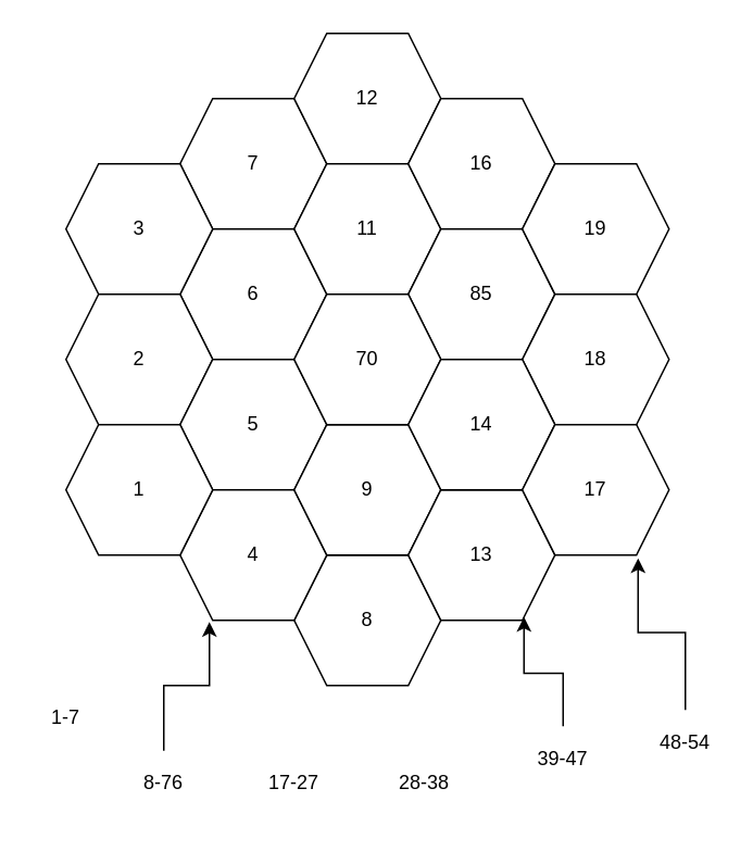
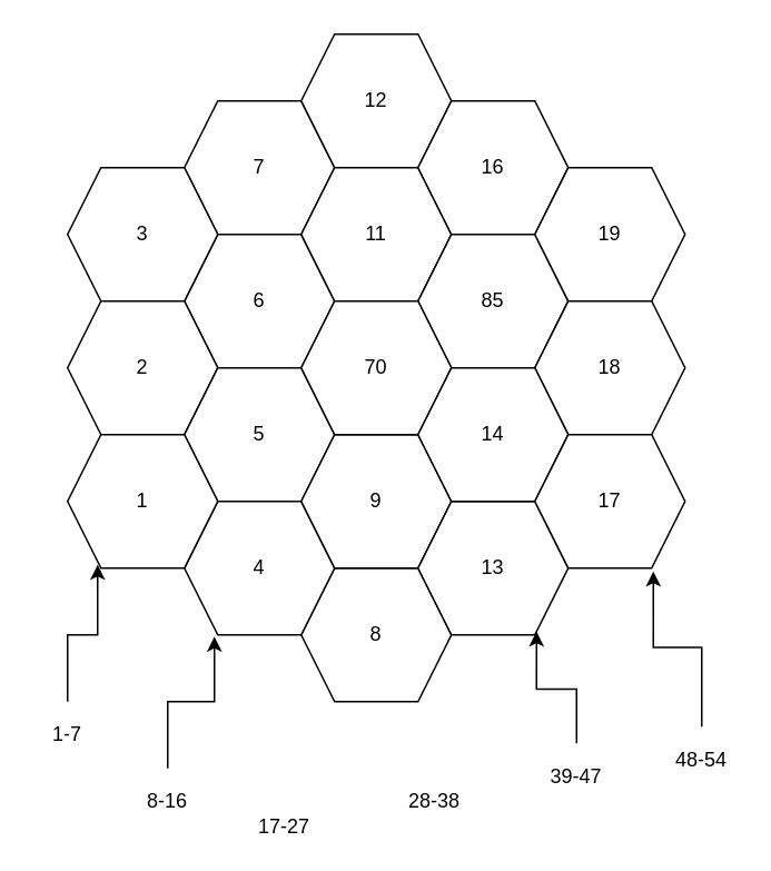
  <mxCell id="0" />
  <mxCell id="1" parent="0" />
  <mxCell id="2" value="7" style="shape=hexagon;perimeter=hexagonPerimeter2;whiteSpace=wrap;html=1;fixedSize=1;" vertex="1" parent="1"><mxGeometry x="110" y="60" width="90" height="80" as="geometry" /></mxCell>
  <mxCell id="3" value="12" style="shape=hexagon;perimeter=hexagonPerimeter2;whiteSpace=wrap;html=1;fixedSize=1;" vertex="1" parent="1"><mxGeometry x="180" y="20" width="90" height="80" as="geometry" /></mxCell>
  <mxCell id="4" value="8" style="shape=hexagon;perimeter=hexagonPerimeter2;whiteSpace=wrap;html=1;fixedSize=1;" vertex="1" parent="1"><mxGeometry x="180" y="340" width="90" height="80" as="geometry" /></mxCell>
  <mxCell id="5" value="6" style="shape=hexagon;perimeter=hexagonPerimeter2;whiteSpace=wrap;html=1;fixedSize=1;" vertex="1" parent="1"><mxGeometry x="110" y="140" width="90" height="80" as="geometry" /></mxCell>
  <mxCell id="6" value="3" style="shape=hexagon;perimeter=hexagonPerimeter2;whiteSpace=wrap;html=1;fixedSize=1;" vertex="1" parent="1"><mxGeometry x="40" y="100" width="90" height="80" as="geometry" /></mxCell>
  <mxCell id="7" value="11" style="shape=hexagon;perimeter=hexagonPerimeter2;whiteSpace=wrap;html=1;fixedSize=1;" vertex="1" parent="1"><mxGeometry x="180" y="100" width="90" height="80" as="geometry" /></mxCell>
  <mxCell id="8" value="16" style="shape=hexagon;perimeter=hexagonPerimeter2;whiteSpace=wrap;html=1;fixedSize=1;" vertex="1" parent="1"><mxGeometry x="250" y="60" width="90" height="80" as="geometry" /></mxCell>
  <mxCell id="9" value="2" style="shape=hexagon;perimeter=hexagonPerimeter2;whiteSpace=wrap;html=1;fixedSize=1;" vertex="1" parent="1"><mxGeometry x="40" y="180" width="90" height="80" as="geometry" /></mxCell>
  <mxCell id="10" value="5" style="shape=hexagon;perimeter=hexagonPerimeter2;whiteSpace=wrap;html=1;fixedSize=1;" vertex="1" parent="1"><mxGeometry x="110" y="220" width="90" height="80" as="geometry" /></mxCell>
  <mxCell id="11" value="4" style="shape=hexagon;perimeter=hexagonPerimeter2;whiteSpace=wrap;html=1;fixedSize=1;" vertex="1" parent="1"><mxGeometry x="110" y="300" width="90" height="80" as="geometry" /></mxCell>
  <mxCell id="12" value="85" style="shape=hexagon;perimeter=hexagonPerimeter2;whiteSpace=wrap;html=1;fixedSize=1;" vertex="1" parent="1"><mxGeometry x="250" y="140" width="90" height="80" as="geometry" /></mxCell>
  <mxCell id="13" value="19" style="shape=hexagon;perimeter=hexagonPerimeter2;whiteSpace=wrap;html=1;fixedSize=1;" vertex="1" parent="1"><mxGeometry x="320" y="100" width="90" height="80" as="geometry" /></mxCell>
  <mxCell id="14" value="1" style="shape=hexagon;perimeter=hexagonPerimeter2;whiteSpace=wrap;html=1;fixedSize=1;" vertex="1" parent="1"><mxGeometry x="40" y="260" width="90" height="80" as="geometry" /></mxCell>
  <mxCell id="15" value="9" style="shape=hexagon;perimeter=hexagonPerimeter2;whiteSpace=wrap;html=1;fixedSize=1;" vertex="1" parent="1"><mxGeometry x="180" y="260" width="90" height="80" as="geometry" /></mxCell>
  <mxCell id="16" value="70" style="shape=hexagon;perimeter=hexagonPerimeter2;whiteSpace=wrap;html=1;fixedSize=1;" vertex="1" parent="1"><mxGeometry x="180" y="180" width="90" height="80" as="geometry" /></mxCell>
  <mxCell id="17" value="18" style="shape=hexagon;perimeter=hexagonPerimeter2;whiteSpace=wrap;html=1;fixedSize=1;" vertex="1" parent="1"><mxGeometry x="320" y="180" width="90" height="80" as="geometry" /></mxCell>
  <mxCell id="18" value="13" style="shape=hexagon;perimeter=hexagonPerimeter2;whiteSpace=wrap;html=1;fixedSize=1;" vertex="1" parent="1"><mxGeometry x="250" y="300" width="90" height="80" as="geometry" /></mxCell>
  <mxCell id="19" value="14" style="shape=hexagon;perimeter=hexagonPerimeter2;whiteSpace=wrap;html=1;fixedSize=1;" vertex="1" parent="1"><mxGeometry x="250" y="220" width="90" height="80" as="geometry" /></mxCell>
  <mxCell id="20" value="17" style="shape=hexagon;perimeter=hexagonPerimeter2;whiteSpace=wrap;html=1;fixedSize=1;" vertex="1" parent="1"><mxGeometry x="320" y="260" width="90" height="80" as="geometry" /></mxCell>
+ <mxCell id="21" style="edgeStyle=orthogonalEdgeStyle;rounded=0;orthogonalLoop=1;jettySize=auto;html=1;entryX=0.2;entryY=0.975;entryDx=0;entryDy=0;entryPerimeter=0;" edge="1" parent="1" source="22" target="14"><mxGeometry relative="1" as="geometry" /></mxCell>
  <mxCell id="22" value="1-7" style="text;html=1;strokeColor=none;fillColor=none;align=center;verticalAlign=middle;whiteSpace=wrap;rounded=0;" vertex="1" parent="1"><mxGeometry x="20" y="420" width="40" height="40" as="geometry" /></mxCell>
  <mxCell id="23" style="edgeStyle=orthogonalEdgeStyle;rounded=0;orthogonalLoop=1;jettySize=auto;html=1;entryX=0.2;entryY=1.013;entryDx=0;entryDy=0;entryPerimeter=0;" edge="1" parent="1" source="24" target="11"><mxGeometry relative="1" as="geometry" /></mxCell>
- <mxCell id="24" value="8-76" style="text;html=1;strokeColor=none;fillColor=none;align=center;verticalAlign=middle;whiteSpace=wrap;rounded=0;" vertex="1" parent="1"><mxGeometry x="80" y="460" width="40" height="40" as="geometry" /></mxCell>
- <mxCell id="25" value="17-27" style="text;html=1;strokeColor=none;fillColor=none;align=center;verticalAlign=middle;whiteSpace=wrap;rounded=0;" vertex="1" parent="1"><mxGeometry x="160" y="460" width="40" height="40" as="geometry" /></mxCell>
+ <mxCell id="24" value="8-16" style="text;html=1;strokeColor=none;fillColor=none;align=center;verticalAlign=middle;whiteSpace=wrap;rounded=0;" vertex="1" parent="1"><mxGeometry x="80" y="460" width="40" height="40" as="geometry" /></mxCell>
+ <mxCell id="25" value="17-27" style="text;html=1;strokeColor=none;fillColor=none;align=center;verticalAlign=middle;whiteSpace=wrap;rounded=0;" vertex="1" parent="1"><mxGeometry x="150" y="475" width="40" height="40" as="geometry" /></mxCell>
  <mxCell id="26" value="28-38" style="text;html=1;strokeColor=none;fillColor=none;align=center;verticalAlign=middle;whiteSpace=wrap;rounded=0;" vertex="1" parent="1"><mxGeometry x="240" y="460" width="40" height="40" as="geometry" /></mxCell>
  <mxCell id="27" style="edgeStyle=orthogonalEdgeStyle;rounded=0;orthogonalLoop=1;jettySize=auto;html=1;entryX=0.789;entryY=0.975;entryDx=0;entryDy=0;entryPerimeter=0;" edge="1" parent="1" source="28" target="18"><mxGeometry relative="1" as="geometry" /></mxCell>
  <mxCell id="28" value="39-47" style="text;html=1;strokeColor=none;fillColor=none;align=center;verticalAlign=middle;whiteSpace=wrap;rounded=0;" vertex="1" parent="1"><mxGeometry x="325" y="445" width="40" height="40" as="geometry" /></mxCell>
  <mxCell id="29" style="edgeStyle=orthogonalEdgeStyle;rounded=0;orthogonalLoop=1;jettySize=auto;html=1;entryX=0.789;entryY=1.025;entryDx=0;entryDy=0;entryPerimeter=0;" edge="1" parent="1" source="30" target="20"><mxGeometry relative="1" as="geometry" /></mxCell>
  <mxCell id="30" value="48-54" style="text;html=1;strokeColor=none;fillColor=none;align=center;verticalAlign=middle;whiteSpace=wrap;rounded=0;" vertex="1" parent="1"><mxGeometry x="400" y="435" width="40" height="40" as="geometry" /></mxCell>
